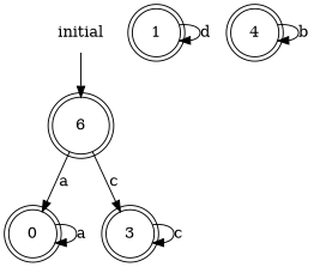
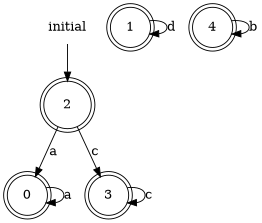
  digraph {
    rankdir=TB
    node [shape=doublecircle]
    0
    1
-   2 [label=6]
+   2
    3
    4
    initial [shape=plaintext]
    0 -> 0 [label=a]
    1 -> 1 [label=d]
    2 -> 0 [label=a]
    2 -> 3 [label=c]
    3 -> 3 [label=c]
    4 -> 4 [label=b]
    initial -> 2
  }
